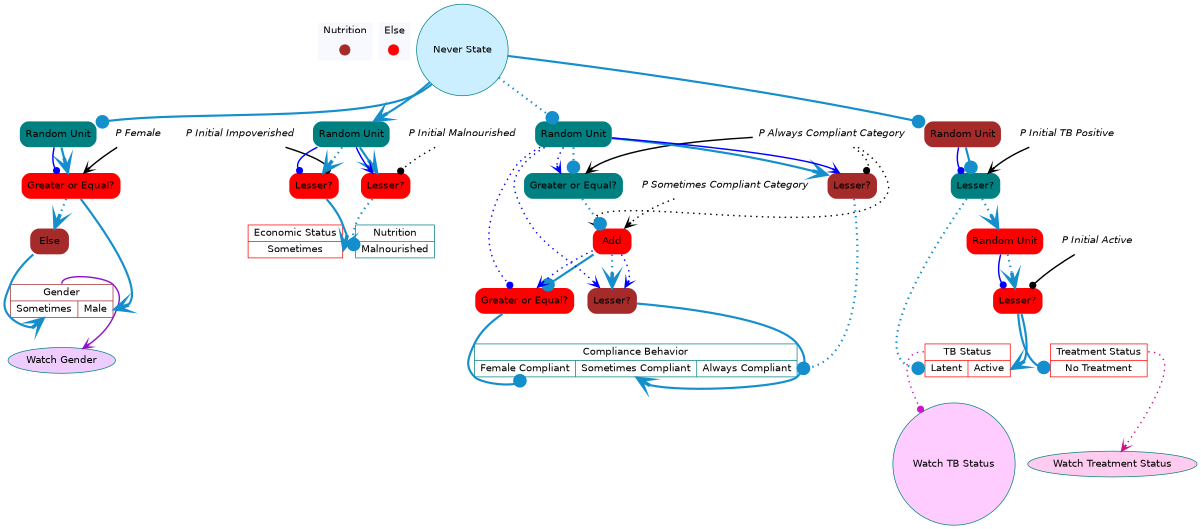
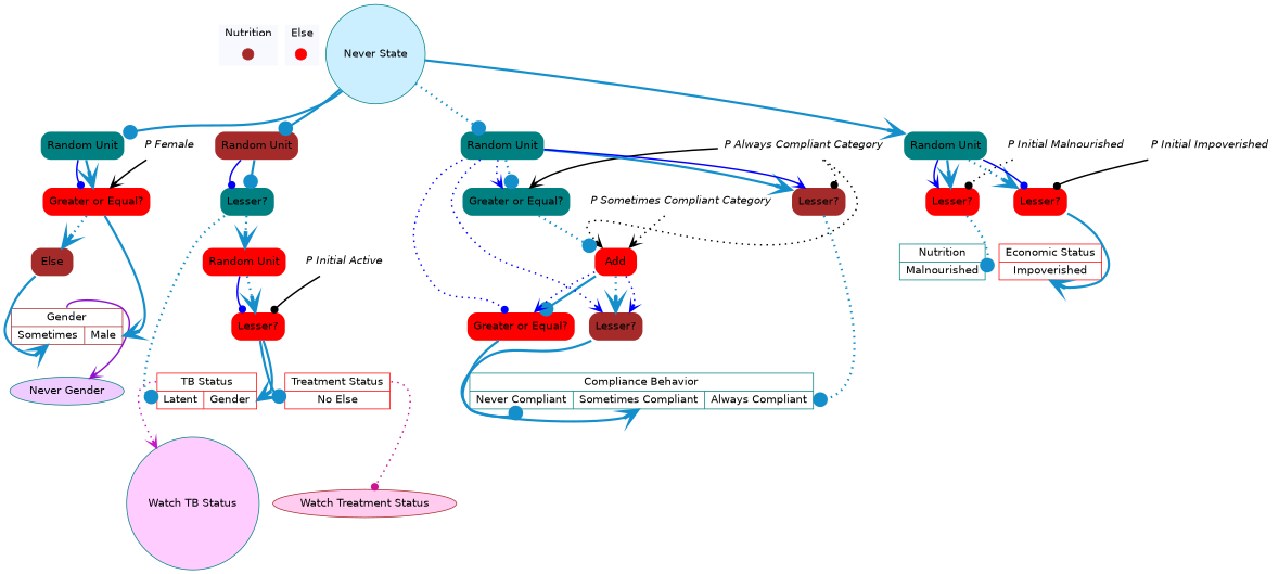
  digraph {
    node [color=red shape=none style="rounded,filled" fontname=Helvetica]
    edge [arrowhead=vee color="0.555, 0.9 , 0.8" penwidth=3.0 style=dotted arrowsize=2.0]
    contextOverview [color=brown fixedsize=true fontcolor=white height=.2 shape=point style=filled width=.2 fontname=""]
    initializeStateOverview [fixedsize=true fontcolor=white height=.2 shape=point style=filled width=.2]
-   n3 [color=teal fillcolor="0.777, 0.2, 1.0" label="Watch Gender" shape=ellipse]
+   n3 [color=teal fillcolor="0.777, 0.2, 1.0" label="Never Gender" shape=ellipse]
    n4 [color=brown fillcolor=white label="{<individualgender> Gender | {<individualgenderfemale> Sometimes|<individualgendermale> Male}}" shape=record style=filled]
-   n5 [color=teal fillcolor="0.888, 0.2, 1.0" label="Watch Treatment Status" shape=ellipse]
-   n6 [fillcolor=white label="{<individualtreatmentStatus> Treatment Status | {<individualtreatmentStatusnoTreatment> No Treatment}}" shape=record style=filled]
+   n5 [color=brown fillcolor="0.888, 0.2, 1.0" label="Watch Treatment Status" shape=ellipse]
+   n6 [fillcolor=white label="{<individualtreatmentStatus> Treatment Status | {<individualtreatmentStatusnoTreatment> No Else}}" shape=record style=filled]
    n7 [color=teal fillcolor="0.833, 0.2, 1.0" label="Watch TB Status" shape=circle]
-   n8 [fillcolor=white label="{<individualtBStatus> TB Status | {<individualtBStatuslatent> Latent|<individualtBStatusactive> Active}}" shape=record style=filled]
-   n9 [color=teal fillcolor=white label="{<individualcomplianceBehavior> Compliance Behavior | {<individualcomplianceBehaviorneverCompliant> Female Compliant|<individualcomplianceBehaviorsometimesCompliant> Sometimes Compliant|<individualcomplianceBehavioralwaysCompliant> Always Compliant}}" shape=record style=filled]
+   n8 [fillcolor=white label="{<individualtBStatus> TB Status | {<individualtBStatuslatent> Latent|<individualtBStatusactive> Gender}}" shape=record style=filled]
+   n9 [color=teal fillcolor=white label="{<individualcomplianceBehavior> Compliance Behavior | {<individualcomplianceBehaviorneverCompliant> Never Compliant|<individualcomplianceBehaviorsometimesCompliant> Sometimes Compliant|<individualcomplianceBehavioralwaysCompliant> Always Compliant}}" shape=record style=filled]
    n10 [color=teal fillcolor=white label="{<individualnutrition> Nutrition | {<individualnutritionmalnourished> Malnourished}}" shape=record style=filled]
-   n11 [fillcolor=white label="{<individualeconomicStatus> Economic Status | {<individualeconomicStatusimpoverished> Sometimes}}" shape=record style=filled]
+   n11 [fillcolor=white label="{<individualeconomicStatus> Economic Status | {<individualeconomicStatusimpoverished> Impoverished}}" shape=record style=filled]
    n12 [color=none fillcolor=white fontsize=14 label=<<i>P Initial Malnourished</i>> style=filled]
    n13 [label="Lesser?"]
    n14 [color=none fillcolor=white fontsize=14 label=<<i>P Always Compliant Category</i>> style=filled]
    n15 [color=brown label="Lesser?"]
    n16 [color=teal label="Greater or Equal?"]
    n17 [label=Add]
    n18 [label="Greater or Equal?"]
    n19 [color=brown label="Lesser?"]
-   n20 [color=none fillcolor=white fontsize=14 label=<<i>P Initial TB Positive</i>> style=filled]
    n21 [color=teal label="Lesser?"]
    n22 [label="Random Unit"]
    n23 [color=none fillcolor=white fontsize=14 label=<<i>P Female</i>> style=filled]
    n24 [label="Greater or Equal?"]
    n25 [color=brown label=Else]
    n26 [color=none fillcolor=white fontsize=14 label=<<i>P Initial Active</i>> style=filled]
    n27 [label="Lesser?"]
    n28 [color=none fillcolor=white fontsize=14 label=<<i>P Sometimes Compliant Category</i>> style=filled]
    n29 [color=none fillcolor=white fontsize=14 label=<<i>P Initial Impoverished</i>> style=filled]
    n30 [label="Lesser?"]
    n31 [color=teal fillcolor="0.555, 0.2, 1.0" label="Never State" shape=circle]
    n32 [color=brown label="Random Unit"]
    n33 [color=teal label="Random Unit"]
    n34 [color=teal label="Random Unit"]
    n35 [color=teal label="Random Unit"]
    subgraph cluster_1 {
      color=white
      fillcolor=ghostwhite
      fontname=Helvetica
      label=Nutrition
      labeljust=l
      style=filled
      contextOverview
    }
    subgraph cluster_2 {
      color=white
      fillcolor=ghostwhite
      fontname=Helvetica
      label=Else
      labeljust=l
      nodesep=0.1
      style=filled
      initializeStateOverview
    }
    n4 -> n3 [color="0.777, 0.9 , 0.8" penwidth=2.0 style=bold tailport=individualgender arrowsize=""]
-   n6 -> n5 [color="0.888, 0.9 , 0.8" penwidth=2.0 tailport=individualtreatmentStatus arrowsize=""]
-   n8 -> n7 [arrowhead=dot color="0.833, 0.9 , 0.8" penwidth=2.0 tailport=individualtBStatus arrowsize=""]
+   n6 -> n5 [arrowhead=dot color="0.888, 0.9 , 0.8" penwidth=2.0 tailport=individualtreatmentStatus arrowsize=""]
+   n8 -> n7 [color="0.833, 0.9 , 0.8" penwidth=2.0 tailport=individualtBStatus arrowsize=""]
    n12 -> n13 [arrowhead=dot color=black headport=ne penwidth=2.0 arrowsize=""]
    n13 -> n10 [arrowhead=dot headport=individualnutritionmalnourished]
    n14 -> n15 [arrowhead=dot color=black headport=ne penwidth=2.0 arrowsize=""]
    n14 -> n16 [color=black headport=ne penwidth=2.0 style=solid arrowsize=""]
    n14 -> n17 [color=black headport=nw penwidth=2.0 arrowsize=""]
    n15 -> n9 [arrowhead=dot headport=individualcomplianceBehavioralwaysCompliant]
    n16 -> n17 [arrowhead=dot]
    n17 -> n18 [arrowhead=dot style=solid]
    n17 -> n18 [color=blue headport=ne penwidth=2.0 arrowsize=""]
    n17 -> n19
    n17 -> n19 [color=blue headport=ne penwidth=2.0 arrowsize=""]
    n18 -> n9 [arrowhead=dot headport=individualcomplianceBehaviorneverCompliant style=solid]
    n19 -> n9 [headport=individualcomplianceBehaviorsometimesCompliant style=bold]
-   n20 -> n21 [color=black headport=ne penwidth=2.0 style=bold arrowsize=""]
    n21 -> n8 [arrowhead=dot headport=individualtBStatuslatent]
    n21 -> n22
    n22 -> n27
    n22 -> n27 [arrowhead=dot color=blue headport=nw penwidth=2.0 style=solid arrowsize=""]
    n23 -> n24 [color=black headport=ne penwidth=2.0 style=bold arrowsize=""]
    n24 -> n4 [headport=individualgendermale style=bold]
    n24 -> n25
    n25 -> n4 [headport=individualgenderfemale style=bold]
    n26 -> n27 [arrowhead=dot color=black headport=ne penwidth=2.0 style=solid arrowsize=""]
    n27 -> n6 [arrowhead=dot headport=individualtreatmentStatusnoTreatment style=solid]
    n27 -> n8 [headport=individualtBStatusactive style=bold]
    n28 -> n17 [color=black headport=ne penwidth=2.0 arrowsize=""]
    n29 -> n30 [arrowhead=dot color=black headport=ne penwidth=2.0 style=solid arrowsize=""]
    n30 -> n11 [headport=individualeconomicStatusimpoverished style=bold]
    n31 -> n32 [arrowhead=dot style=bold]
    n31 -> n33 [arrowhead=dot]
    n31 -> n34 [arrowhead=dot style=bold]
    n31 -> n35 [style=solid]
    n32 -> n21 [arrowhead=dot style=solid]
    n32 -> n21 [arrowhead=dot color=blue headport=nw penwidth=2.0 style=bold arrowsize=""]
    n33 -> n15 [style=bold]
    n33 -> n15 [color=blue headport=nw penwidth=2.0 style=solid arrowsize=""]
    n33 -> n16 [arrowhead=dot]
    n33 -> n16 [color=blue headport=nw penwidth=2.0 arrowsize=""]
    n33 -> n18 [arrowhead=dot color=blue headport=nw penwidth=2.0 arrowsize=""]
    n33 -> n19 [color=blue headport=nw penwidth=2.0 arrowsize=""]
    n34 -> n24 [style=solid]
    n34 -> n24 [arrowhead=dot color=blue headport=nw penwidth=2.0 style=solid arrowsize=""]
    n35 -> n13 [style=bold]
    n35 -> n13 [color=blue headport=nw penwidth=2.0 style=solid arrowsize=""]
    n35 -> n30
    n35 -> n30 [arrowhead=dot color=blue headport=nw penwidth=2.0 style=solid arrowsize=""]
  }
